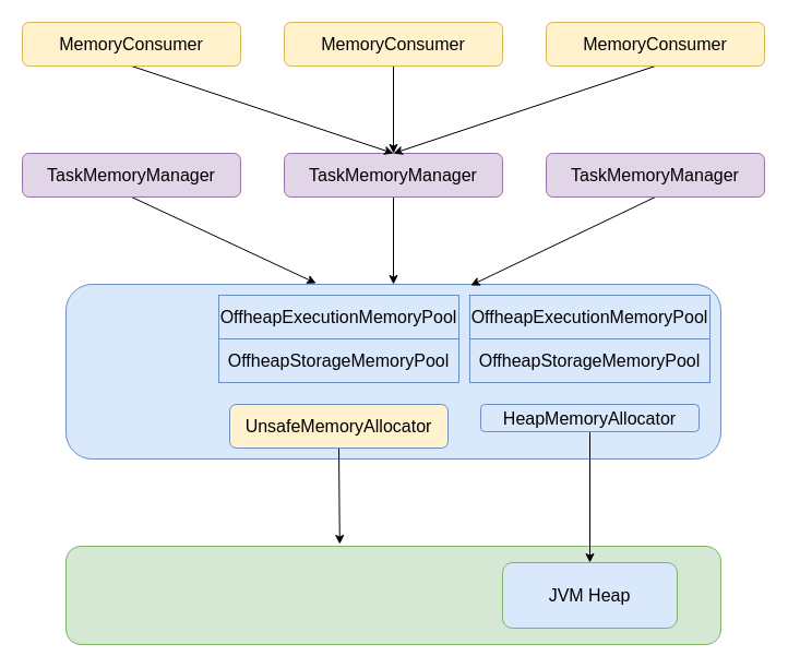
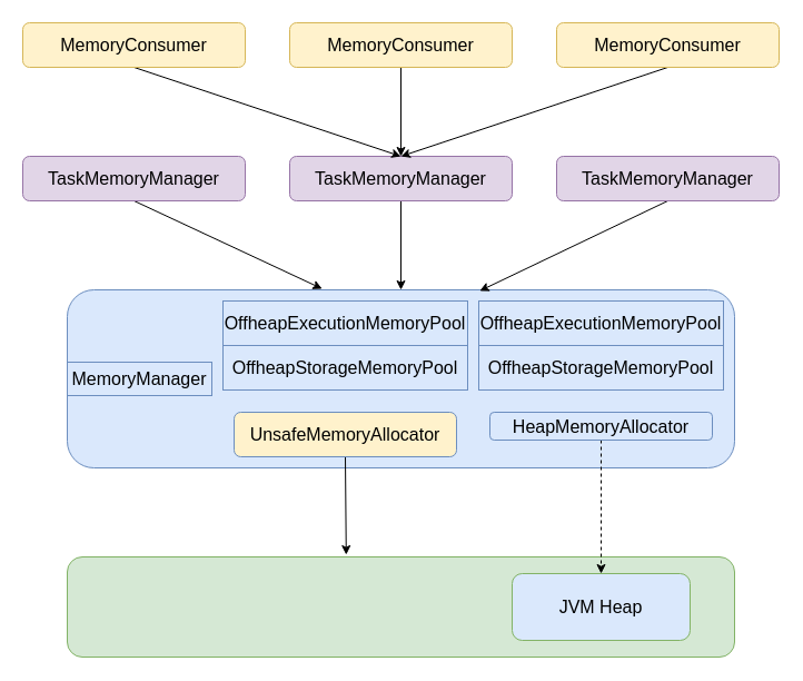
  <mxCell id="0" />
  <mxCell id="1" parent="0" />
  <mxCell id="2" value="" style="rounded=1;whiteSpace=wrap;html=1;fontSize=16;fillColor=#d5e8d4;strokeColor=#82b366;" vertex="1" parent="1"><mxGeometry x="60" y="500" width="600" height="90" as="geometry" /></mxCell>
  <mxCell id="3" value="JVM Heap" style="rounded=1;whiteSpace=wrap;html=1;fontSize=16;fillColor=#dae8fc;strokeColor=#82b366;" vertex="1" parent="1"><mxGeometry x="460" y="515" width="160" height="60" as="geometry" /></mxCell>
  <mxCell id="4" value="" style="rounded=1;whiteSpace=wrap;html=1;fontSize=16;fillColor=#dae8fc;strokeColor=#6c8ebf;" vertex="1" parent="1"><mxGeometry x="60" y="260" width="600" height="160" as="geometry" /></mxCell>
  <mxCell id="5" style="edgeStyle=none;rounded=0;orthogonalLoop=1;jettySize=auto;html=1;exitX=0.5;exitY=1;exitDx=0;exitDy=0;entryX=0.418;entryY=-0.022;entryDx=0;entryDy=0;entryPerimeter=0;fontSize=16;" edge="1" parent="1" source="6" target="2"><mxGeometry relative="1" as="geometry" /></mxCell>
  <mxCell id="6" value="UnsafeMemoryAllocator" style="rounded=1;whiteSpace=wrap;html=1;fontSize=16;fillColor=#fff2cc;strokeColor=#6c8ebf;" vertex="1" parent="1"><mxGeometry x="210" y="370" width="200" height="40" as="geometry" /></mxCell>
- <mxCell id="7" style="edgeStyle=none;rounded=0;orthogonalLoop=1;jettySize=auto;html=1;exitX=0.5;exitY=1;exitDx=0;exitDy=0;fontSize=16;" edge="1" parent="1" source="8" target="3"><mxGeometry relative="1" as="geometry" /></mxCell>
+ <mxCell id="7" style="edgeStyle=none;rounded=0;orthogonalLoop=1;jettySize=auto;html=1;exitX=0.5;exitY=1;exitDx=0;exitDy=0;fontSize=16;dashed=1;" edge="1" parent="1" source="8" target="3"><mxGeometry relative="1" as="geometry" /></mxCell>
  <mxCell id="8" value="HeapMemoryAllocator" style="rounded=1;whiteSpace=wrap;html=1;fontSize=16;fillColor=#dae8fc;strokeColor=#6c8ebf;" vertex="1" parent="1"><mxGeometry x="440" y="370" width="200" height="25" as="geometry" /></mxCell>
  <mxCell id="9" value="OffheapExecutionMemoryPool" style="rounded=0;whiteSpace=wrap;html=1;fontSize=16;fillColor=#dae8fc;strokeColor=#6c8ebf;" vertex="1" parent="1"><mxGeometry x="200" y="270" width="220" height="40" as="geometry" /></mxCell>
  <mxCell id="10" value="OffheapStorageMemoryPool" style="rounded=0;whiteSpace=wrap;html=1;fontSize=16;fillColor=#dae8fc;strokeColor=#6c8ebf;" vertex="1" parent="1"><mxGeometry x="200" y="310" width="220" height="40" as="geometry" /></mxCell>
  <mxCell id="11" value="OffheapExecutionMemoryPool" style="rounded=0;whiteSpace=wrap;html=1;fontSize=16;fillColor=#dae8fc;strokeColor=#6c8ebf;" vertex="1" parent="1"><mxGeometry x="430" y="270" width="220" height="40" as="geometry" /></mxCell>
  <mxCell id="12" value="OffheapStorageMemoryPool" style="rounded=0;whiteSpace=wrap;html=1;fontSize=16;fillColor=#dae8fc;strokeColor=#6c8ebf;" vertex="1" parent="1"><mxGeometry x="430" y="310" width="220" height="40" as="geometry" /></mxCell>
+ <mxCell id="13" value="MemoryManager" style="text;html=1;strokeColor=#6c8ebf;fillColor=#dae8fc;align=center;verticalAlign=middle;whiteSpace=wrap;rounded=0;fontSize=16;" vertex="1" parent="1"><mxGeometry x="60" y="325" width="130" height="30" as="geometry" /></mxCell>
  <mxCell id="14" style="rounded=0;orthogonalLoop=1;jettySize=auto;html=1;exitX=0.5;exitY=1;exitDx=0;exitDy=0;entryX=0.382;entryY=-0.006;entryDx=0;entryDy=0;entryPerimeter=0;fontSize=16;" edge="1" parent="1" source="15" target="4"><mxGeometry relative="1" as="geometry" /></mxCell>
  <mxCell id="15" value="TaskMemoryManager" style="rounded=1;whiteSpace=wrap;html=1;fontSize=16;fillColor=#e1d5e7;strokeColor=#9673a6;" vertex="1" parent="1"><mxGeometry x="20" y="140" width="200" height="40" as="geometry" /></mxCell>
  <mxCell id="16" style="edgeStyle=orthogonalEdgeStyle;rounded=0;orthogonalLoop=1;jettySize=auto;html=1;exitX=0.5;exitY=1;exitDx=0;exitDy=0;entryX=0.5;entryY=0;entryDx=0;entryDy=0;fontSize=16;" edge="1" parent="1" source="17" target="4"><mxGeometry relative="1" as="geometry" /></mxCell>
  <mxCell id="17" value="TaskMemoryManager" style="rounded=1;whiteSpace=wrap;html=1;fontSize=16;fillColor=#e1d5e7;strokeColor=#9673a6;" vertex="1" parent="1"><mxGeometry x="260" y="140" width="200" height="40" as="geometry" /></mxCell>
  <mxCell id="18" style="edgeStyle=none;rounded=0;orthogonalLoop=1;jettySize=auto;html=1;exitX=0.5;exitY=1;exitDx=0;exitDy=0;entryX=0.618;entryY=0.006;entryDx=0;entryDy=0;entryPerimeter=0;fontSize=16;" edge="1" parent="1" source="19" target="4"><mxGeometry relative="1" as="geometry" /></mxCell>
  <mxCell id="19" value="TaskMemoryManager" style="rounded=1;whiteSpace=wrap;html=1;fontSize=16;fillColor=#e1d5e7;strokeColor=#9673a6;" vertex="1" parent="1"><mxGeometry x="500" y="140" width="200" height="40" as="geometry" /></mxCell>
  <mxCell id="20" style="edgeStyle=none;rounded=0;orthogonalLoop=1;jettySize=auto;html=1;exitX=0.5;exitY=1;exitDx=0;exitDy=0;entryX=0.5;entryY=0;entryDx=0;entryDy=0;fontSize=16;" edge="1" parent="1" source="21" target="17"><mxGeometry relative="1" as="geometry" /></mxCell>
  <mxCell id="21" value="MemoryConsumer" style="rounded=1;whiteSpace=wrap;html=1;fontSize=16;fillColor=#fff2cc;strokeColor=#d6b656;" vertex="1" parent="1"><mxGeometry x="20" y="20" width="200" height="40" as="geometry" /></mxCell>
  <mxCell id="22" style="edgeStyle=none;rounded=0;orthogonalLoop=1;jettySize=auto;html=1;exitX=0.5;exitY=1;exitDx=0;exitDy=0;fontSize=16;" edge="1" parent="1" source="23"><mxGeometry relative="1" as="geometry"><mxPoint x="360" y="140" as="targetPoint" /></mxGeometry></mxCell>
  <mxCell id="23" value="MemoryConsumer" style="rounded=1;whiteSpace=wrap;html=1;fontSize=16;fillColor=#fff2cc;strokeColor=#d6b656;" vertex="1" parent="1"><mxGeometry x="260" y="20" width="200" height="40" as="geometry" /></mxCell>
  <mxCell id="24" style="edgeStyle=none;rounded=0;orthogonalLoop=1;jettySize=auto;html=1;exitX=0.5;exitY=1;exitDx=0;exitDy=0;entryX=0.5;entryY=0;entryDx=0;entryDy=0;fontSize=16;" edge="1" parent="1" source="25" target="17"><mxGeometry relative="1" as="geometry" /></mxCell>
  <mxCell id="25" value="MemoryConsumer" style="rounded=1;whiteSpace=wrap;html=1;fontSize=16;fillColor=#fff2cc;strokeColor=#d6b656;" vertex="1" parent="1"><mxGeometry x="500" y="20" width="200" height="40" as="geometry" /></mxCell>
